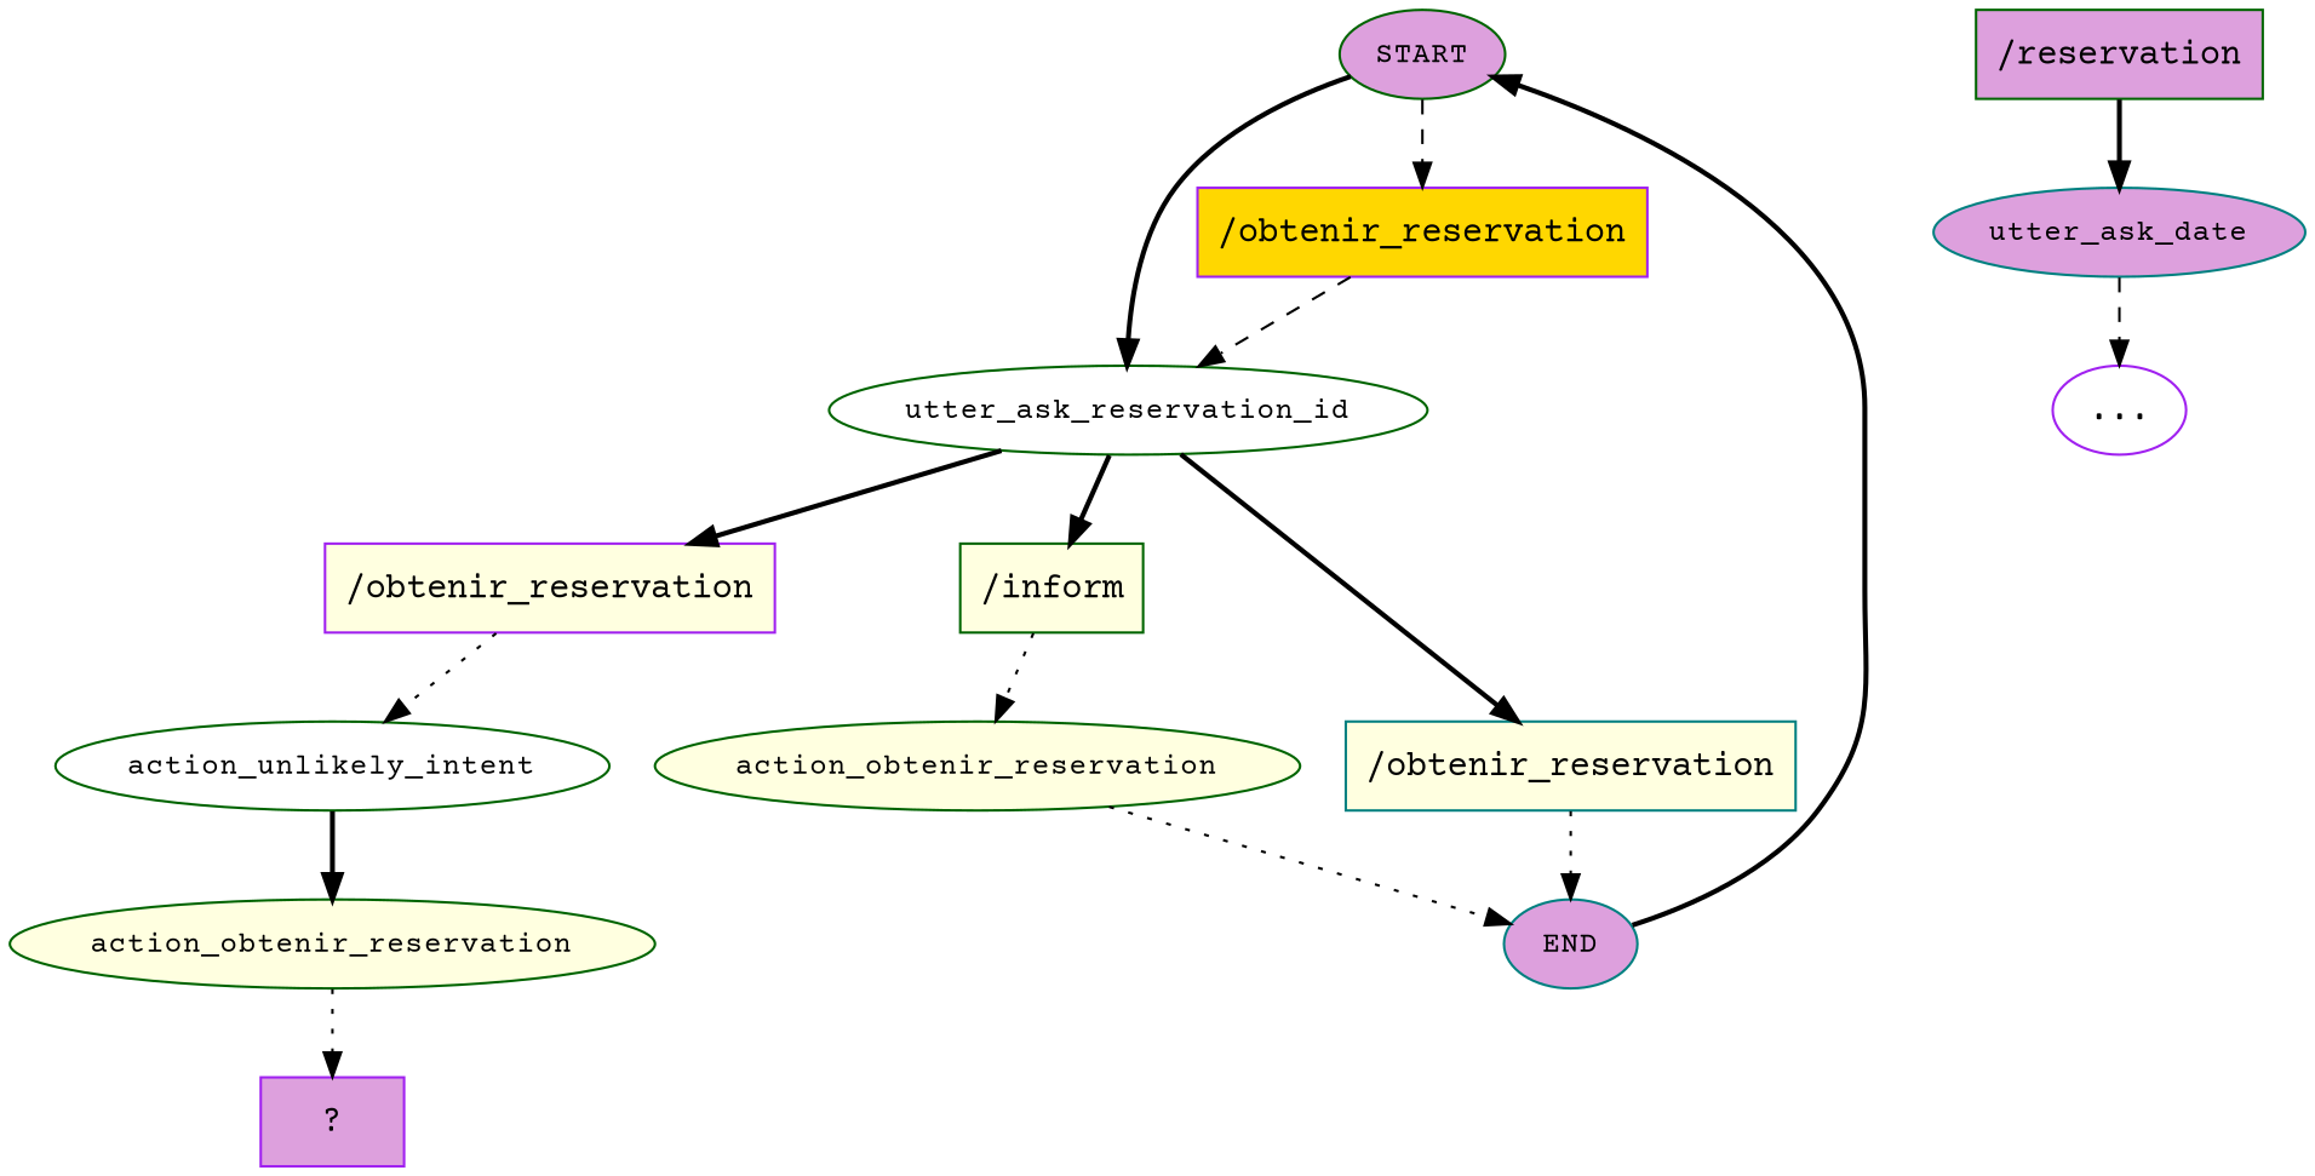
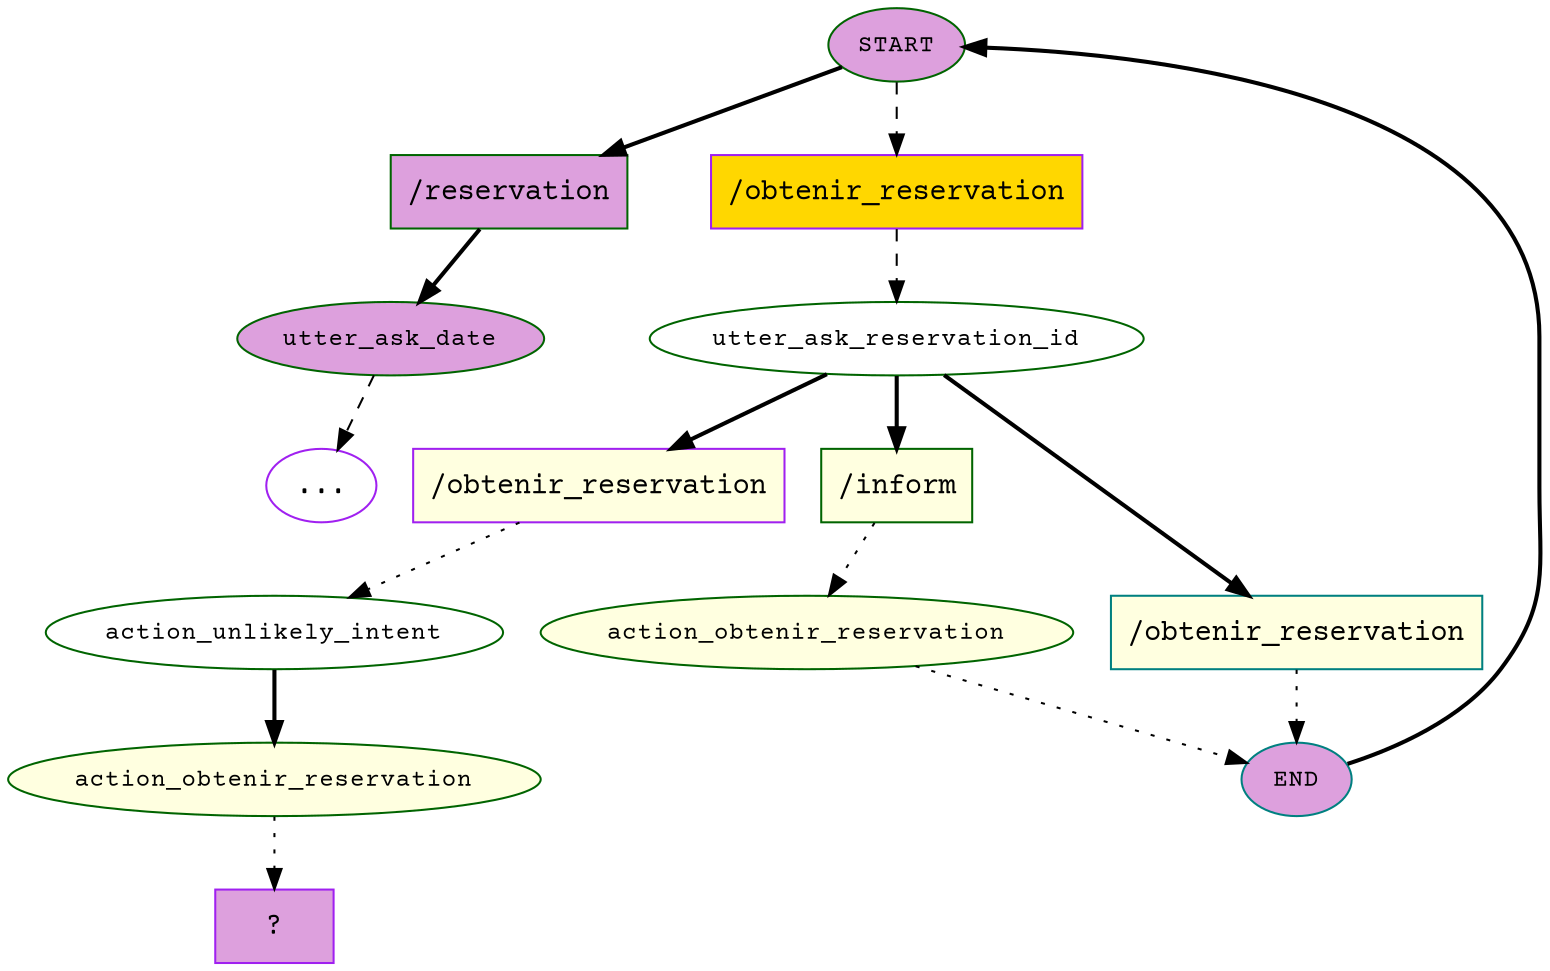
  digraph {
    fontname="Courier Prime"
    node [color=darkgreen fillcolor=plum fontname="Courier Prime" style=filled]
    edge [fontname="Courier Prime" style=bold]
    n1 [fontsize=12 label=START]
    n2 [label="/reservation" shape=rect]
    n3 [color=purple fillcolor=gold label="/obtenir_reservation" shape=rect]
    n4 [color=teal fontsize=12 label=END]
-   n5 [color=teal fontsize=12 label=utter_ask_date]
+   n5 [fontsize=12 label=utter_ask_date]
    n6 [fillcolor=white fontsize=12 label=utter_ask_reservation_id]
    n7 [color=purple fillcolor=white label="..."]
    n8 [fillcolor=lightyellow label="/inform" shape=rect]
    n9 [color=teal fillcolor=lightyellow label="/obtenir_reservation" shape=rect]
    n10 [color=purple fillcolor=lightyellow label="/obtenir_reservation" shape=rect]
    n11 [fillcolor=lightyellow fontsize=12 label=action_obtenir_reservation]
    n12 [fillcolor=white fontsize=12 label=action_unlikely_intent]
    n13 [fillcolor=lightyellow fontsize=12 label=action_obtenir_reservation]
    n14 [color=purple label="  ?  " shape=rect]
-   n1 -> n6
+   n1 -> n2
    n1 -> n3 [style=dashed]
    n2 -> n5
    n3 -> n6 [style=dashed]
    n4 -> n1
    n5 -> n7 [style=dashed]
    n6 -> n8
    n6 -> n9
    n6 -> n10
    n8 -> n11 [style=dotted]
    n9 -> n4 [style=dotted]
    n10 -> n12 [style=dotted]
    n11 -> n4 [style=dotted]
    n12 -> n13
    n13 -> n14 [style=dotted]
  }
